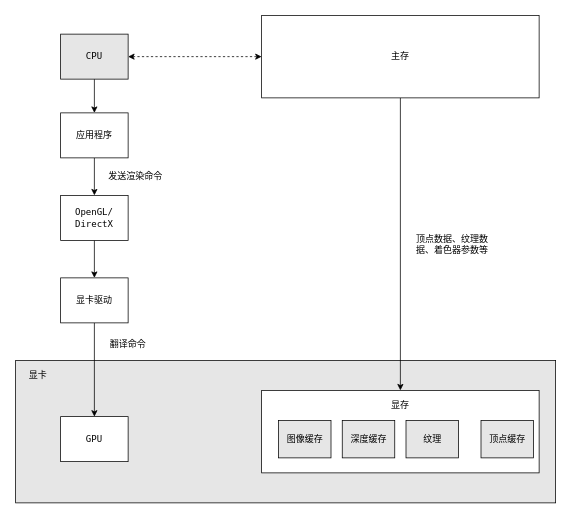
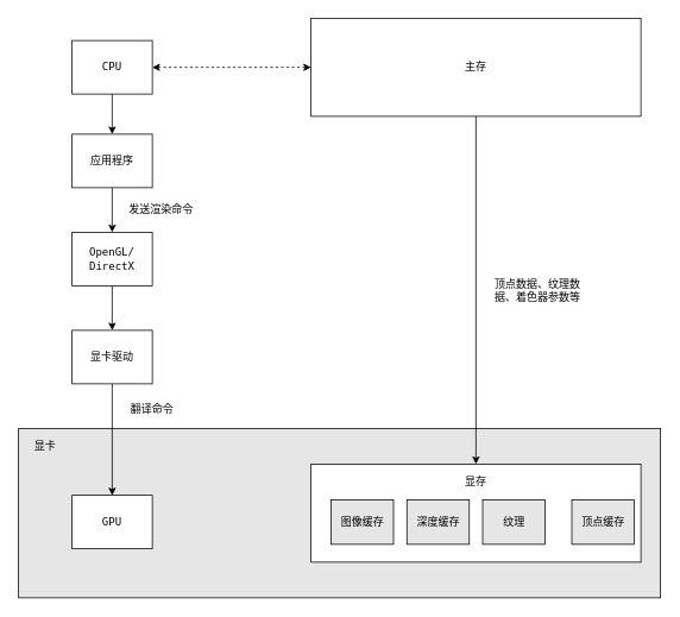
  <mxCell id="0" />
  <mxCell id="1" parent="0" />
  <mxCell id="2" value="" style="rounded=0;whiteSpace=wrap;html=1;fontFamily=Consolas;fillColor=#E6E6E6;" vertex="1" parent="1"><mxGeometry x="20" y="480" width="720" height="190" as="geometry" /></mxCell>
  <mxCell id="3" style="edgeStyle=orthogonalEdgeStyle;rounded=0;orthogonalLoop=1;jettySize=auto;html=1;entryX=0.5;entryY=0;entryDx=0;entryDy=0;fontFamily=Consolas;" edge="1" parent="1" source="4" target="5"><mxGeometry relative="1" as="geometry" /></mxCell>
  <mxCell id="4" value="&lt;p&gt;&lt;font style=&quot;font-size: 12px&quot;&gt;主存&lt;/font&gt;&lt;/p&gt;" style="rounded=0;whiteSpace=wrap;html=1;fontFamily=monospace;" vertex="1" parent="1"><mxGeometry x="348" y="20" width="370" height="110" as="geometry" /></mxCell>
  <mxCell id="5" value="&lt;p style=&quot;font-size: 18px&quot;&gt;&lt;br&gt;&lt;/p&gt;" style="rounded=0;whiteSpace=wrap;html=1;fontFamily=Consolas;" vertex="1" parent="1"><mxGeometry x="348" y="520" width="370" height="110" as="geometry" /></mxCell>
  <mxCell id="6" value="显存" style="text;html=1;strokeColor=none;fillColor=none;align=center;verticalAlign=middle;whiteSpace=wrap;rounded=0;fontFamily=monospace;" vertex="1" parent="1"><mxGeometry x="513" y="530" width="40" height="20" as="geometry" /></mxCell>
  <mxCell id="7" value="图像缓存" style="rounded=0;whiteSpace=wrap;html=1;fontFamily=monospace;fillColor=#E6E6E6;" vertex="1" parent="1"><mxGeometry x="370.5" y="560" width="70" height="50" as="geometry" /></mxCell>
  <mxCell id="8" value="深度缓存" style="rounded=0;whiteSpace=wrap;html=1;fontFamily=monospace;fillColor=#E6E6E6;" vertex="1" parent="1"><mxGeometry x="455.5" y="560" width="70" height="50" as="geometry" /></mxCell>
  <mxCell id="9" value="纹理" style="rounded=0;whiteSpace=wrap;html=1;fontFamily=monospace;fillColor=#E6E6E6;" vertex="1" parent="1"><mxGeometry x="540.5" y="560" width="70" height="50" as="geometry" /></mxCell>
  <mxCell id="10" value="顶点缓存" style="rounded=0;whiteSpace=wrap;html=1;fontFamily=monospace;fillColor=#E6E6E6;" vertex="1" parent="1"><mxGeometry x="640.5" y="560" width="70" height="50" as="geometry" /></mxCell>
  <mxCell id="11" value="顶点数据、纹理数据、着色器参数等" style="text;html=1;strokeColor=none;fillColor=none;align=center;verticalAlign=middle;whiteSpace=wrap;rounded=0;fontFamily=monospace;" vertex="1" parent="1"><mxGeometry x="543.5" y="295" width="117" height="60" as="geometry" /></mxCell>
  <mxCell id="12" value="GPU" style="rounded=0;whiteSpace=wrap;html=1;fontFamily=monospace;" vertex="1" parent="1"><mxGeometry x="80" y="555" width="90" height="60" as="geometry" /></mxCell>
  <mxCell id="13" value="显卡" style="text;html=1;strokeColor=none;fillColor=none;align=center;verticalAlign=middle;whiteSpace=wrap;rounded=0;fontFamily=monospace;" vertex="1" parent="1"><mxGeometry x="30" y="490" width="40" height="20" as="geometry" /></mxCell>
  <mxCell id="14" style="edgeStyle=orthogonalEdgeStyle;rounded=0;orthogonalLoop=1;jettySize=auto;html=1;exitX=0.5;exitY=1;exitDx=0;exitDy=0;entryX=0.5;entryY=0;entryDx=0;entryDy=0;fontFamily=Consolas;" edge="1" parent="1" source="15" target="18"><mxGeometry relative="1" as="geometry" /></mxCell>
- <mxCell id="15" value="&lt;font face=&quot;monospace&quot;&gt;CPU&lt;/font&gt;" style="rounded=0;whiteSpace=wrap;html=1;fontFamily=Consolas;fillColor=#e6e6e6;" vertex="1" parent="1"><mxGeometry x="80" y="45" width="90" height="60" as="geometry" /></mxCell>
+ <mxCell id="15" value="&lt;font face=&quot;monospace&quot;&gt;CPU&lt;/font&gt;" style="rounded=0;whiteSpace=wrap;html=1;fontFamily=Consolas;" vertex="1" parent="1"><mxGeometry x="80" y="45" width="90" height="60" as="geometry" /></mxCell>
  <mxCell id="16" value="" style="endArrow=classic;startArrow=classic;html=1;fontFamily=Consolas;entryX=0;entryY=0.5;entryDx=0;entryDy=0;exitX=1;exitY=0.5;exitDx=0;exitDy=0;dashed=1;" edge="1" parent="1" source="15" target="4"><mxGeometry width="50" height="50" relative="1" as="geometry"><mxPoint x="210" y="120" as="sourcePoint" /><mxPoint x="260" y="70" as="targetPoint" /></mxGeometry></mxCell>
  <mxCell id="17" style="edgeStyle=orthogonalEdgeStyle;rounded=0;orthogonalLoop=1;jettySize=auto;html=1;exitX=0.5;exitY=1;exitDx=0;exitDy=0;entryX=0.5;entryY=0;entryDx=0;entryDy=0;fontFamily=Consolas;" edge="1" parent="1" source="18" target="20"><mxGeometry relative="1" as="geometry" /></mxCell>
  <mxCell id="18" value="应用程序" style="rounded=0;whiteSpace=wrap;html=1;fontFamily=monospace;" vertex="1" parent="1"><mxGeometry x="80" y="150" width="90" height="60" as="geometry" /></mxCell>
  <mxCell id="19" style="edgeStyle=orthogonalEdgeStyle;rounded=0;orthogonalLoop=1;jettySize=auto;html=1;exitX=0.5;exitY=1;exitDx=0;exitDy=0;entryX=0.5;entryY=0;entryDx=0;entryDy=0;fontFamily=Consolas;" edge="1" parent="1" source="20" target="22"><mxGeometry relative="1" as="geometry" /></mxCell>
  <mxCell id="20" value="OpenGL/&lt;br&gt;DirectX" style="rounded=0;whiteSpace=wrap;html=1;fontFamily=monospace;" vertex="1" parent="1"><mxGeometry x="80" y="260" width="90" height="60" as="geometry" /></mxCell>
  <mxCell id="21" style="edgeStyle=orthogonalEdgeStyle;rounded=0;orthogonalLoop=1;jettySize=auto;html=1;exitX=0.5;exitY=1;exitDx=0;exitDy=0;entryX=0.5;entryY=0;entryDx=0;entryDy=0;fontFamily=Consolas;" edge="1" parent="1" source="22" target="12"><mxGeometry relative="1" as="geometry" /></mxCell>
  <mxCell id="22" value="显卡驱动" style="rounded=0;whiteSpace=wrap;html=1;fontFamily=monospace;" vertex="1" parent="1"><mxGeometry x="80" y="370" width="90" height="60" as="geometry" /></mxCell>
  <mxCell id="23" value="发送渲染命令" style="text;html=1;strokeColor=none;fillColor=none;align=center;verticalAlign=middle;whiteSpace=wrap;rounded=0;fontFamily=monospace;" vertex="1" parent="1"><mxGeometry x="140" y="225" width="80" height="20" as="geometry" /></mxCell>
  <mxCell id="24" value="翻译命令" style="text;html=1;strokeColor=none;fillColor=none;align=center;verticalAlign=middle;whiteSpace=wrap;rounded=0;fontFamily=monospace;" vertex="1" parent="1"><mxGeometry x="140" y="445" width="60" height="26" as="geometry" /></mxCell>
